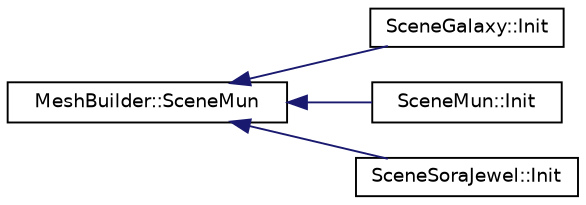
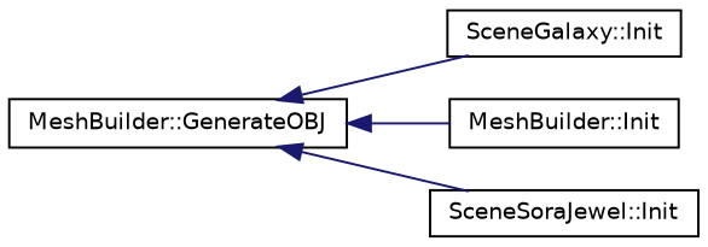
  digraph {
    rankdir=LR
    node [color=black fontname=Helvetica fontsize=10 shape=record]
    edge [color=midnightblue dir=back fontname=Helvetica fontsize=10 labelfontname=Helvetica labelfontsize=10 style=solid]
-   n1 [height=0.2 label="MeshBuilder::SceneMun" width=0.4]
+   n1 [height=0.2 label="MeshBuilder::GenerateOBJ" width=0.4]
    n2 [height=0.2 label="SceneGalaxy::Init" width=0.4]
-   n3 [height=0.2 label="SceneMun::Init" width=0.4]
+   n3 [height=0.2 label="MeshBuilder::Init" width=0.4]
    n4 [height=0.2 label="SceneSoraJewel::Init" width=0.4]
    n1 -> n2
    n1 -> n3
    n1 -> n4
  }
